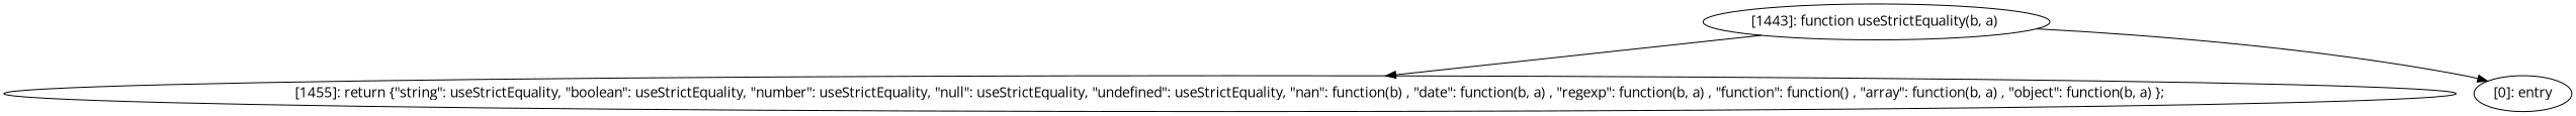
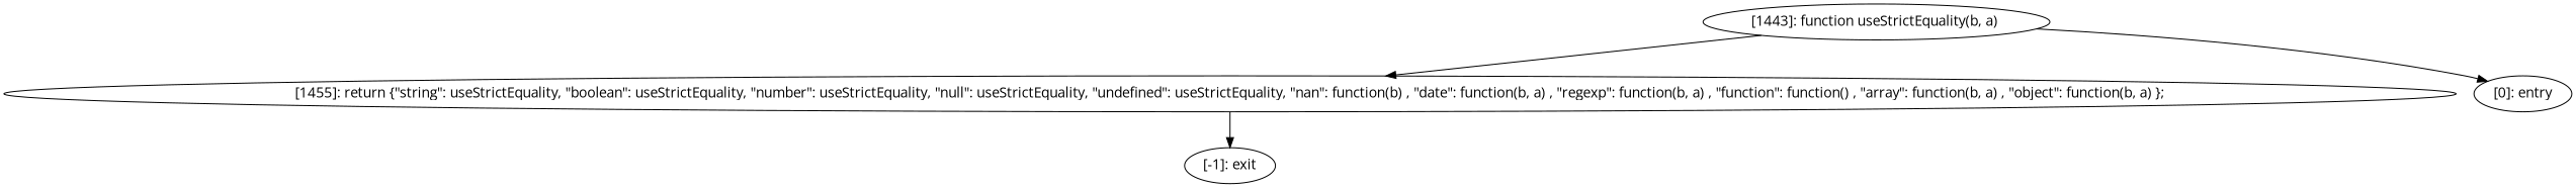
  digraph {
    fontname="Open Sans"
    node [fontname="Open Sans"]
    edge [fontname="Open Sans"]
    n1 [label="[1455]: return {\"string\": useStrictEquality, \"boolean\": useStrictEquality, \"number\": useStrictEquality, \"null\": useStrictEquality, \"undefined\": useStrictEquality, \"nan\": function(b) , \"date\": function(b, a) , \"regexp\": function(b, a) , \"function\": function() , \"array\": function(b, a) , \"object\": function(b, a) };\n"]
+   n2 [label="[-1]: exit"]
    n3 [label="[1443]: function useStrictEquality(b, a) \n"]
    n4 [label="[0]: entry"]
+   n1 -> n2
    n3 -> n1
    n3 -> n4
  }
